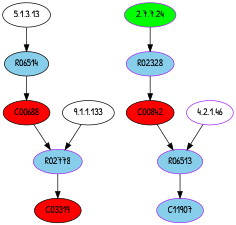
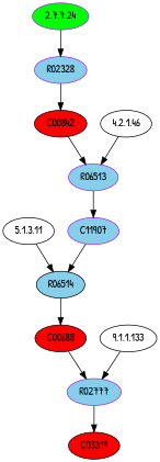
  digraph {
    fontname="Patrick Hand"
    node [fontname="Patrick Hand" type=E fillcolor=skyblue style=filled]
    edge [fontname="Patrick Hand"]
-   "5.1.3.13" [fillcolor="" style=""]
+   "5.1.3.13" [label="5.1.3.11" fillcolor="" style=""]
    R06514 [color=black type=R]
    C00688 [fillcolor=red type=C]
    "2.7.7.24" [color=purple fillcolor=green]
    R02328 [color=purple type=R]
    C00842 [fillcolor=red type=C]
    n7 [label="9.1.1.133" fillcolor="" style=""]
-   R02777 [color=purple type=R label=R02778]
+   R02777 [color=purple type=R]
    C03319 [fillcolor=red type=C]
-   "4.2.1.46" [color=purple fillcolor="" style=""]
+   "4.2.1.46" [fillcolor="" style=""]
    R06513 [color=purple type=R]
    C11907 [color=purple type=C]
    "5.1.3.13" -> R06514
    R06514 -> C00688
    C00688 -> R02777
    "2.7.7.24" -> R02328
    R02328 -> C00842
    C00842 -> R06513
    n7 -> R02777
    R02777 -> C03319
    "4.2.1.46" -> R06513
    R06513 -> C11907
+   C11907 -> R06514
  }
